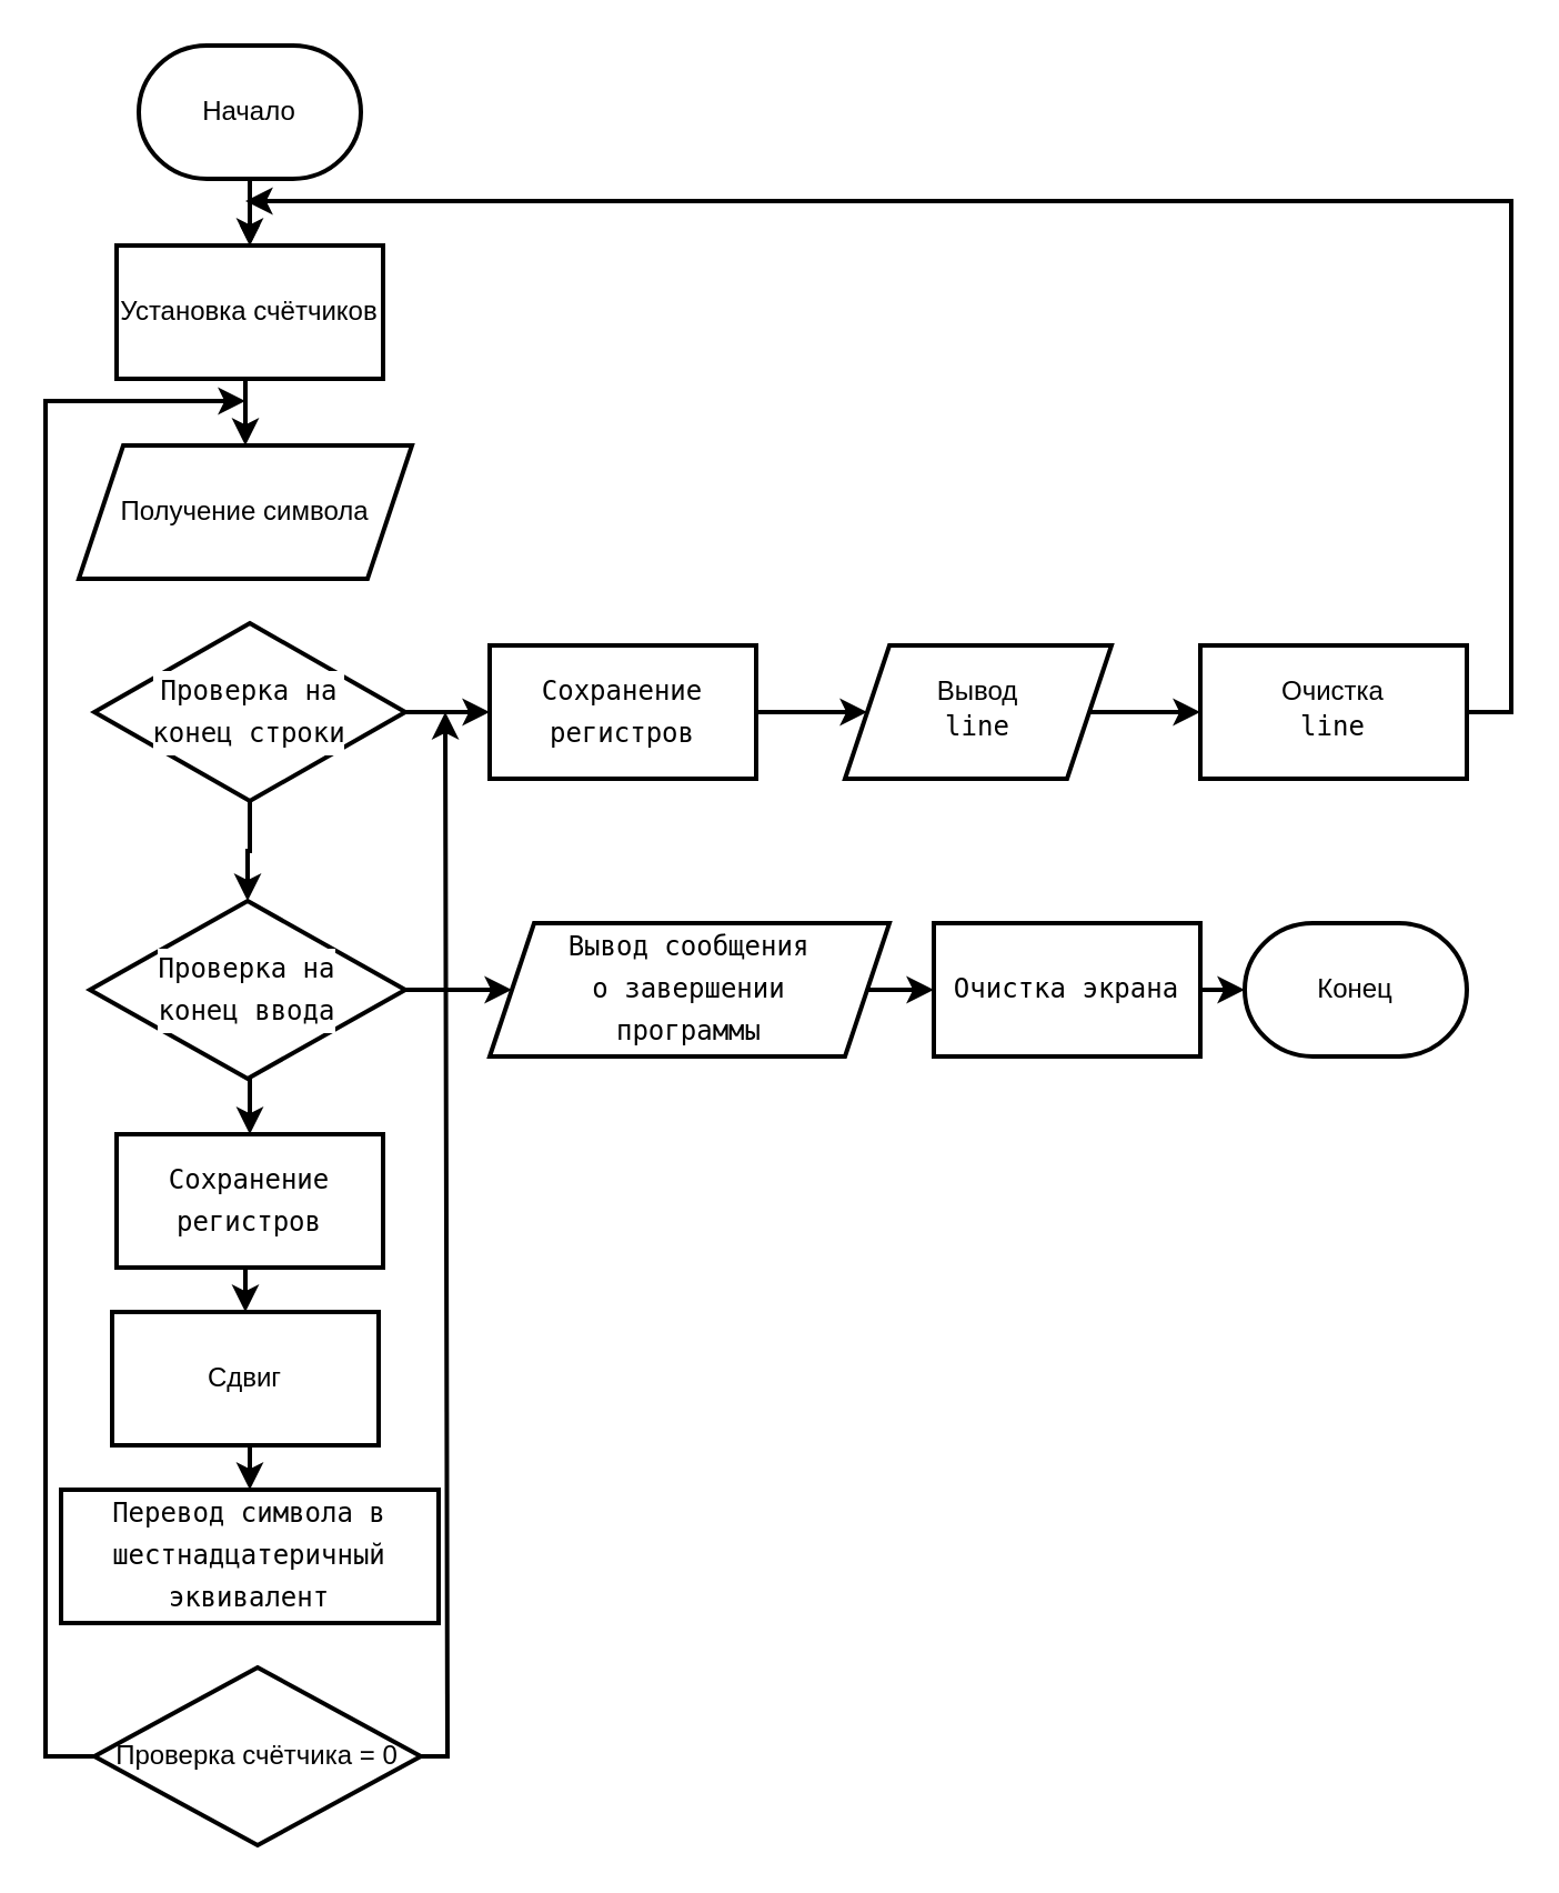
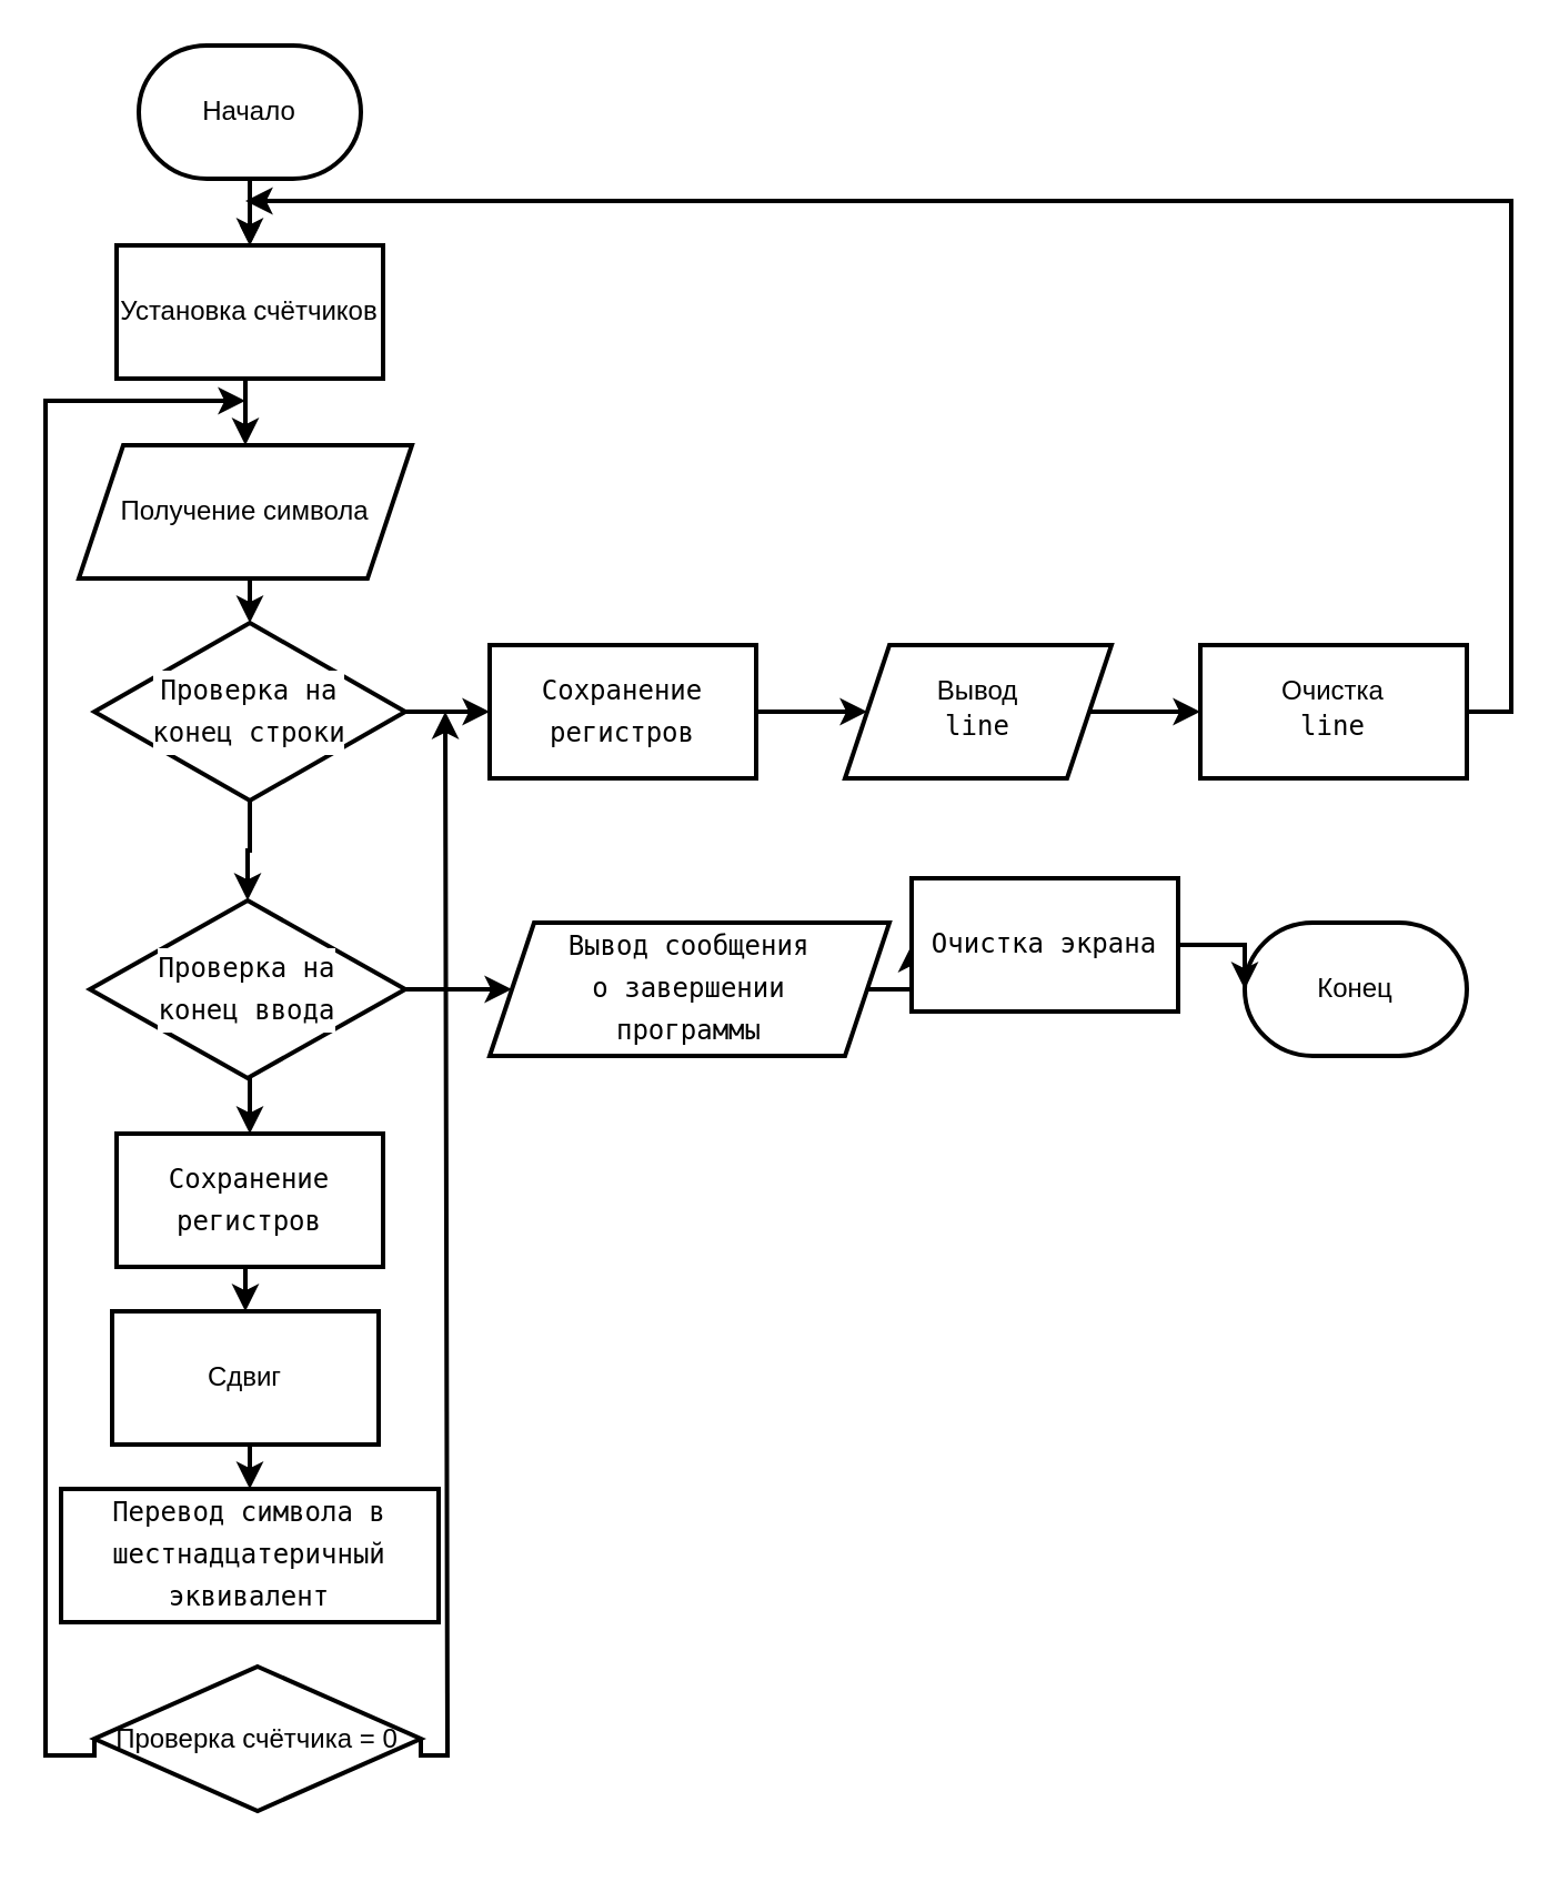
  <mxCell id="0" />
  <mxCell id="1" parent="0" />
  <mxCell id="2" style="edgeStyle=orthogonalEdgeStyle;rounded=0;orthogonalLoop=1;jettySize=auto;html=1;exitX=0.5;exitY=1;exitDx=0;exitDy=0;exitPerimeter=0;entryX=0.5;entryY=0;entryDx=0;entryDy=0;strokeWidth=2;fontSize=12;fontColor=#000000;fontStyle=0;align=center;verticalAlign=middle;" edge="1" parent="1" source="4" target="6"><mxGeometry relative="1" as="geometry" /></mxCell>
  <mxCell id="3" value="" style="edgeStyle=orthogonalEdgeStyle;rounded=0;orthogonalLoop=1;jettySize=auto;html=1;" edge="1" parent="1" source="4" target="6"><mxGeometry relative="1" as="geometry" /></mxCell>
  <mxCell id="4" value="Начало" style="strokeWidth=2;html=1;shape=mxgraph.flowchart.terminator;whiteSpace=wrap;fontSize=12;fontColor=#000000;fontStyle=0;align=center;verticalAlign=middle;" vertex="1" parent="1"><mxGeometry x="62" y="20" width="100" height="60" as="geometry" /></mxCell>
  <mxCell id="5" style="edgeStyle=orthogonalEdgeStyle;rounded=0;orthogonalLoop=1;jettySize=auto;html=1;exitX=0.5;exitY=1;exitDx=0;exitDy=0;entryX=0.5;entryY=0;entryDx=0;entryDy=0;strokeWidth=2;fontSize=12;fontColor=#000000;fontStyle=0;align=center;verticalAlign=middle;" edge="1" parent="1" source="6" target="8"><mxGeometry relative="1" as="geometry"><mxPoint x="112" y="180" as="targetPoint" /></mxGeometry></mxCell>
  <mxCell id="6" value="Установка счётчиков" style="rounded=0;whiteSpace=wrap;html=1;strokeWidth=2;fontSize=12;fontColor=#000000;fontStyle=0;align=center;verticalAlign=middle;" vertex="1" parent="1"><mxGeometry x="52" y="110" width="120" height="60" as="geometry" /></mxCell>
+ <mxCell id="7" style="edgeStyle=orthogonalEdgeStyle;rounded=0;orthogonalLoop=1;jettySize=auto;html=1;exitX=0.5;exitY=1;exitDx=0;exitDy=0;entryX=0.5;entryY=0;entryDx=0;entryDy=0;strokeWidth=2;fontSize=12;fontColor=#000000;fontStyle=0;align=center;verticalAlign=middle;" edge="1" parent="1" source="8" target="11"><mxGeometry relative="1" as="geometry" /></mxCell>
  <mxCell id="8" value="Получение символа" style="shape=parallelogram;perimeter=parallelogramPerimeter;whiteSpace=wrap;html=1;fixedSize=1;strokeWidth=2;fontSize=12;fontColor=#000000;fontStyle=0;align=center;verticalAlign=middle;" vertex="1" parent="1"><mxGeometry x="35" y="200" width="150" height="60" as="geometry" /></mxCell>
  <mxCell id="9" style="edgeStyle=orthogonalEdgeStyle;rounded=0;orthogonalLoop=1;jettySize=auto;html=1;exitX=1;exitY=0.5;exitDx=0;exitDy=0;entryX=0;entryY=0.5;entryDx=0;entryDy=0;strokeWidth=2;fontSize=12;fontColor=#000000;fontStyle=0;align=center;verticalAlign=middle;" edge="1" parent="1" source="11" target="16"><mxGeometry relative="1" as="geometry" /></mxCell>
  <mxCell id="10" style="edgeStyle=orthogonalEdgeStyle;rounded=0;orthogonalLoop=1;jettySize=auto;html=1;exitX=0.5;exitY=1;exitDx=0;exitDy=0;entryX=0.5;entryY=0;entryDx=0;entryDy=0;strokeWidth=2;fontSize=12;fontColor=#000000;fontStyle=0;align=center;verticalAlign=middle;" edge="1" parent="1" source="11" target="14"><mxGeometry relative="1" as="geometry"><mxPoint x="112" y="400" as="targetPoint" /></mxGeometry></mxCell>
  <mxCell id="11" value="&lt;div style=&quot;background-color: rgb(255, 255, 255); font-family: &amp;quot;Droid Sans Mono&amp;quot;, &amp;quot;monospace&amp;quot;, monospace; font-size: 12px; line-height: 19px; white-space: pre;&quot;&gt;&lt;div style=&quot;font-size: 12px;&quot;&gt;&lt;span style=&quot;font-size: 12px;&quot;&gt;Проверка на&lt;/span&gt;&lt;/div&gt;&lt;div style=&quot;font-size: 12px;&quot;&gt;&lt;span style=&quot;font-size: 12px;&quot;&gt;конец строки&lt;/span&gt;&lt;/div&gt;&lt;/div&gt;" style="rhombus;whiteSpace=wrap;html=1;strokeWidth=2;fontSize=12;fontColor=#000000;fontStyle=0;align=center;verticalAlign=middle;" vertex="1" parent="1"><mxGeometry x="42" y="280" width="140" height="80" as="geometry" /></mxCell>
  <mxCell id="12" style="edgeStyle=orthogonalEdgeStyle;rounded=0;orthogonalLoop=1;jettySize=auto;html=1;exitX=1;exitY=0.5;exitDx=0;exitDy=0;entryX=0;entryY=0.5;entryDx=0;entryDy=0;strokeWidth=2;fontSize=12;fontColor=#000000;fontStyle=0;align=center;verticalAlign=middle;" edge="1" parent="1" source="14" target="22"><mxGeometry relative="1" as="geometry" /></mxCell>
  <mxCell id="13" style="edgeStyle=orthogonalEdgeStyle;rounded=0;orthogonalLoop=1;jettySize=auto;html=1;exitX=0.5;exitY=1;exitDx=0;exitDy=0;entryX=0.5;entryY=0;entryDx=0;entryDy=0;strokeWidth=2;fontSize=12;fontColor=#000000;fontStyle=0;align=center;verticalAlign=middle;" edge="1" parent="1" source="14" target="27"><mxGeometry relative="1" as="geometry" /></mxCell>
  <mxCell id="14" value="&lt;div style=&quot;background-color: rgb(255, 255, 255); font-family: &amp;quot;Droid Sans Mono&amp;quot;, &amp;quot;monospace&amp;quot;, monospace; font-size: 12px; line-height: 19px; white-space: pre;&quot;&gt;&lt;div style=&quot;font-size: 12px;&quot;&gt;&lt;span style=&quot;font-size: 12px;&quot;&gt;Проверка на&lt;/span&gt;&lt;/div&gt;&lt;div style=&quot;font-size: 12px;&quot;&gt;&lt;span style=&quot;font-size: 12px;&quot;&gt;конец ввода&lt;/span&gt;&lt;/div&gt;&lt;/div&gt;" style="rhombus;whiteSpace=wrap;html=1;strokeWidth=2;fontSize=12;fontColor=#000000;fontStyle=0;align=center;verticalAlign=middle;" vertex="1" parent="1"><mxGeometry x="40" y="405" width="142" height="80" as="geometry" /></mxCell>
  <mxCell id="15" style="edgeStyle=orthogonalEdgeStyle;rounded=0;orthogonalLoop=1;jettySize=auto;html=1;exitX=1;exitY=0.5;exitDx=0;exitDy=0;entryX=0;entryY=0.5;entryDx=0;entryDy=0;strokeWidth=2;fontSize=12;fontColor=#000000;fontStyle=0;align=center;verticalAlign=middle;" edge="1" parent="1" source="16" target="18"><mxGeometry relative="1" as="geometry" /></mxCell>
  <mxCell id="16" value="&lt;div style=&quot;background-color: rgb(255, 255, 255); font-family: &amp;quot;Droid Sans Mono&amp;quot;, &amp;quot;monospace&amp;quot;, monospace; font-size: 12px; line-height: 19px; white-space: pre;&quot;&gt;&lt;div style=&quot;font-size: 12px;&quot;&gt;&lt;span style=&quot;font-size: 12px;&quot;&gt;Сохранение&lt;/span&gt;&lt;/div&gt;&lt;div style=&quot;font-size: 12px;&quot;&gt;&lt;span style=&quot;font-size: 12px;&quot;&gt;регистров&lt;/span&gt;&lt;/div&gt;&lt;/div&gt;" style="rounded=0;whiteSpace=wrap;html=1;strokeWidth=2;fontSize=12;fontColor=#000000;fontStyle=0;align=center;verticalAlign=middle;" vertex="1" parent="1"><mxGeometry x="220" y="290" width="120" height="60" as="geometry" /></mxCell>
  <mxCell id="17" style="edgeStyle=orthogonalEdgeStyle;rounded=0;orthogonalLoop=1;jettySize=auto;html=1;exitX=1;exitY=0.5;exitDx=0;exitDy=0;entryX=0;entryY=0.5;entryDx=0;entryDy=0;strokeWidth=2;fontSize=12;fontColor=#000000;fontStyle=0;align=center;verticalAlign=middle;" edge="1" parent="1" source="18" target="20"><mxGeometry relative="1" as="geometry" /></mxCell>
  <mxCell id="18" value="Вывод &lt;br style=&quot;font-size: 12px;&quot;&gt;&lt;div style=&quot;background-color: rgb(255, 255, 255); font-family: &amp;quot;Droid Sans Mono&amp;quot;, &amp;quot;monospace&amp;quot;, monospace; font-size: 12px; line-height: 19px; white-space: pre;&quot;&gt;&lt;div style=&quot;font-size: 12px;&quot;&gt;&lt;span style=&quot;font-size: 12px;&quot;&gt;line&lt;/span&gt;&lt;/div&gt;&lt;/div&gt;" style="shape=parallelogram;perimeter=parallelogramPerimeter;whiteSpace=wrap;html=1;fixedSize=1;strokeWidth=2;fontSize=12;fontColor=#000000;fontStyle=0;align=center;verticalAlign=middle;" vertex="1" parent="1"><mxGeometry x="380" y="290" width="120" height="60" as="geometry" /></mxCell>
  <mxCell id="19" style="edgeStyle=orthogonalEdgeStyle;rounded=0;orthogonalLoop=1;jettySize=auto;html=1;exitX=1;exitY=0.5;exitDx=0;exitDy=0;strokeWidth=2;fontSize=12;fontColor=#000000;fontStyle=0;align=center;verticalAlign=middle;" edge="1" parent="1" source="20"><mxGeometry relative="1" as="geometry"><mxPoint x="110" y="90" as="targetPoint" /><Array as="points"><mxPoint x="680" y="320" /><mxPoint x="680" y="90" /></Array></mxGeometry></mxCell>
  <mxCell id="20" value="Очистка &lt;br style=&quot;font-size: 12px;&quot;&gt;&lt;div style=&quot;background-color: rgb(255, 255, 255); font-family: &amp;quot;Droid Sans Mono&amp;quot;, &amp;quot;monospace&amp;quot;, monospace; font-size: 12px; line-height: 19px; white-space: pre;&quot;&gt;&lt;div style=&quot;font-size: 12px;&quot;&gt;&lt;span style=&quot;font-size: 12px;&quot;&gt;line&lt;/span&gt;&lt;/div&gt;&lt;/div&gt;" style="rounded=0;whiteSpace=wrap;html=1;strokeWidth=2;fontSize=12;fontColor=#000000;fontStyle=0;align=center;verticalAlign=middle;" vertex="1" parent="1"><mxGeometry x="540" y="290" width="120" height="60" as="geometry" /></mxCell>
  <mxCell id="21" style="edgeStyle=orthogonalEdgeStyle;rounded=0;orthogonalLoop=1;jettySize=auto;html=1;exitX=1;exitY=0.5;exitDx=0;exitDy=0;entryX=0;entryY=0.5;entryDx=0;entryDy=0;strokeWidth=2;fontSize=12;fontColor=#000000;fontStyle=0;align=center;verticalAlign=middle;" edge="1" parent="1" source="22" target="23"><mxGeometry relative="1" as="geometry" /></mxCell>
  <mxCell id="22" value="&lt;div style=&quot;background-color: rgb(255, 255, 255); font-family: &amp;quot;Droid Sans Mono&amp;quot;, &amp;quot;monospace&amp;quot;, monospace; font-size: 12px; line-height: 19px; white-space: pre;&quot;&gt;&lt;div style=&quot;font-size: 12px;&quot;&gt;&lt;span style=&quot;font-size: 12px;&quot;&gt;Вывод сообщения&lt;/span&gt;&lt;/div&gt;&lt;div style=&quot;font-size: 12px;&quot;&gt;&lt;span style=&quot;font-size: 12px;&quot;&gt;о завершении&lt;/span&gt;&lt;/div&gt;&lt;div style=&quot;font-size: 12px;&quot;&gt;&lt;span style=&quot;font-size: 12px;&quot;&gt;программы&lt;/span&gt;&lt;/div&gt;&lt;/div&gt;" style="shape=parallelogram;perimeter=parallelogramPerimeter;whiteSpace=wrap;html=1;fixedSize=1;strokeWidth=2;fontSize=12;fontColor=#000000;fontStyle=0;align=center;verticalAlign=middle;" vertex="1" parent="1"><mxGeometry x="220" y="415" width="180" height="60" as="geometry" /></mxCell>
- <mxCell id="23" value="&lt;div style=&quot;background-color: rgb(255, 255, 255); font-family: &amp;quot;Droid Sans Mono&amp;quot;, &amp;quot;monospace&amp;quot;, monospace; font-size: 12px; line-height: 19px; white-space: pre;&quot;&gt;&lt;div style=&quot;font-size: 12px;&quot;&gt;&lt;span style=&quot;font-size: 12px;&quot;&gt;Очистка экрана&lt;/span&gt;&lt;/div&gt;&lt;/div&gt;" style="rounded=0;whiteSpace=wrap;html=1;strokeWidth=2;fontSize=12;fontColor=#000000;fontStyle=0;align=center;verticalAlign=middle;" vertex="1" parent="1"><mxGeometry x="420" y="415" width="120" height="60" as="geometry" /></mxCell>
+ <mxCell id="23" value="&lt;div style=&quot;background-color: rgb(255, 255, 255); font-family: &amp;quot;Droid Sans Mono&amp;quot;, &amp;quot;monospace&amp;quot;, monospace; font-size: 12px; line-height: 19px; white-space: pre;&quot;&gt;&lt;div style=&quot;font-size: 12px;&quot;&gt;&lt;span style=&quot;font-size: 12px;&quot;&gt;Очистка экрана&lt;/span&gt;&lt;/div&gt;&lt;/div&gt;" style="rounded=0;whiteSpace=wrap;html=1;strokeWidth=2;fontSize=12;fontColor=#000000;fontStyle=0;align=center;verticalAlign=middle;" vertex="1" parent="1"><mxGeometry x="410" y="395" width="120" height="60" as="geometry" /></mxCell>
  <mxCell id="24" value="Конец" style="strokeWidth=2;html=1;shape=mxgraph.flowchart.terminator;whiteSpace=wrap;fontSize=12;fontColor=#000000;fontStyle=0;align=center;verticalAlign=middle;" vertex="1" parent="1"><mxGeometry x="560" y="415" width="100" height="60" as="geometry" /></mxCell>
  <mxCell id="25" style="edgeStyle=orthogonalEdgeStyle;rounded=0;orthogonalLoop=1;jettySize=auto;html=1;exitX=1;exitY=0.5;exitDx=0;exitDy=0;entryX=0;entryY=0.5;entryDx=0;entryDy=0;entryPerimeter=0;strokeWidth=2;fontSize=12;fontColor=#000000;fontStyle=0;align=center;verticalAlign=middle;" edge="1" parent="1" source="23" target="24"><mxGeometry relative="1" as="geometry" /></mxCell>
  <mxCell id="26" style="edgeStyle=orthogonalEdgeStyle;rounded=0;orthogonalLoop=1;jettySize=auto;html=1;exitX=0.5;exitY=1;exitDx=0;exitDy=0;entryX=0.5;entryY=0;entryDx=0;entryDy=0;strokeWidth=2;fontSize=12;fontColor=#000000;fontStyle=0;align=center;verticalAlign=middle;" edge="1" parent="1" source="27" target="29"><mxGeometry relative="1" as="geometry" /></mxCell>
  <mxCell id="27" value="&lt;div style=&quot;background-color: rgb(255, 255, 255); font-family: &amp;quot;Droid Sans Mono&amp;quot;, &amp;quot;monospace&amp;quot;, monospace; font-size: 12px; line-height: 19px; white-space: pre;&quot;&gt;&lt;div style=&quot;font-size: 12px;&quot;&gt;&lt;span style=&quot;font-size: 12px;&quot;&gt;Сохранение&lt;/span&gt;&lt;/div&gt;&lt;div style=&quot;font-size: 12px;&quot;&gt;&lt;span style=&quot;font-size: 12px;&quot;&gt;регистров&lt;/span&gt;&lt;/div&gt;&lt;/div&gt;" style="rounded=0;whiteSpace=wrap;html=1;strokeWidth=2;fontSize=12;fontColor=#000000;fontStyle=0;align=center;verticalAlign=middle;" vertex="1" parent="1"><mxGeometry x="52" y="510" width="120" height="60" as="geometry" /></mxCell>
  <mxCell id="28" style="edgeStyle=orthogonalEdgeStyle;rounded=0;orthogonalLoop=1;jettySize=auto;html=1;exitX=0.5;exitY=1;exitDx=0;exitDy=0;entryX=0.5;entryY=0;entryDx=0;entryDy=0;strokeWidth=2;fontSize=12;fontColor=#000000;fontStyle=0;align=center;verticalAlign=middle;" edge="1" parent="1" source="29" target="30"><mxGeometry relative="1" as="geometry" /></mxCell>
  <mxCell id="29" value="Сдвиг" style="rounded=0;whiteSpace=wrap;html=1;strokeWidth=2;fontSize=12;fontColor=#000000;fontStyle=0;align=center;verticalAlign=middle;" vertex="1" parent="1"><mxGeometry x="50" y="590" width="120" height="60" as="geometry" /></mxCell>
  <mxCell id="30" value="&lt;div style=&quot;background-color: rgb(255, 255, 255); font-family: &amp;quot;Droid Sans Mono&amp;quot;, &amp;quot;monospace&amp;quot;, monospace; font-size: 12px; line-height: 19px; white-space: pre;&quot;&gt;&lt;div style=&quot;font-size: 12px;&quot;&gt;&lt;span style=&quot;font-size: 12px;&quot;&gt;Перевод символа в&lt;/span&gt;&lt;/div&gt;&lt;div style=&quot;font-size: 12px;&quot;&gt;&lt;span style=&quot;font-size: 12px;&quot;&gt;шестнадцатеричный&lt;/span&gt;&lt;/div&gt;&lt;div style=&quot;font-size: 12px;&quot;&gt;&lt;span style=&quot;font-size: 12px;&quot;&gt;эквивалент&lt;/span&gt;&lt;/div&gt;&lt;/div&gt;" style="rounded=0;whiteSpace=wrap;html=1;strokeWidth=2;fontSize=12;fontColor=#000000;fontStyle=0;align=center;verticalAlign=middle;" vertex="1" parent="1"><mxGeometry x="27" y="670" width="170" height="60" as="geometry" /></mxCell>
  <mxCell id="31" style="edgeStyle=orthogonalEdgeStyle;rounded=0;orthogonalLoop=1;jettySize=auto;html=1;exitX=1;exitY=0.5;exitDx=0;exitDy=0;strokeWidth=2;fontSize=12;fontColor=#000000;fontStyle=0;align=center;verticalAlign=middle;" edge="1" parent="1" source="33"><mxGeometry relative="1" as="geometry"><mxPoint x="200" y="320" as="targetPoint" /><Array as="points"><mxPoint x="201" y="790" /></Array></mxGeometry></mxCell>
  <mxCell id="32" style="edgeStyle=orthogonalEdgeStyle;rounded=0;orthogonalLoop=1;jettySize=auto;html=1;exitX=0;exitY=0.5;exitDx=0;exitDy=0;strokeWidth=2;fontSize=12;fontColor=#000000;fontStyle=0;align=center;verticalAlign=middle;" edge="1" parent="1" source="33"><mxGeometry relative="1" as="geometry"><mxPoint x="110" y="180" as="targetPoint" /><Array as="points"><mxPoint x="20" y="790" /><mxPoint x="20" y="180" /></Array></mxGeometry></mxCell>
- <mxCell id="33" value="Проверка счётчика = 0" style="rhombus;whiteSpace=wrap;html=1;strokeWidth=2;fontSize=12;fontColor=#000000;fontStyle=0;align=center;verticalAlign=middle;" vertex="1" parent="1"><mxGeometry x="42" y="750" width="147" height="80" as="geometry" /></mxCell>
+ <mxCell id="33" value="Проверка счётчика = 0" style="rhombus;whiteSpace=wrap;html=1;strokeWidth=2;fontSize=12;fontColor=#000000;fontStyle=0;align=center;verticalAlign=middle;" vertex="1" parent="1"><mxGeometry x="42" y="750" width="147" height="65" as="geometry" /></mxCell>
